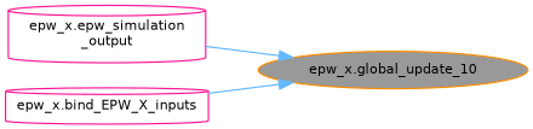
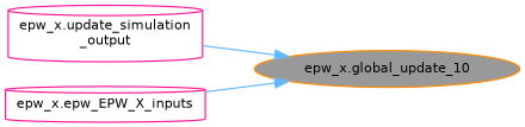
  digraph {
    rankdir=RL
    node [color=deeppink fillcolor=white fontname=Helvetica fontsize=10 shape=cylinder style=filled]
    edge [color=steelblue1 dir=back fontname=Helvetica fontsize=10 labelfontname=Helvetica labelfontsize=10 style=solid]
    n1 [color=darkorange fillcolor=grey60 fontcolor=black height=0.2 label="epw_x.global_update_10" shape=ellipse width=0.4]
-   n2 [height=0.2 label="epw_x.epw_simulation\l_output" width=0.4]
-   n3 [height=0.2 label="epw_x.bind_EPW_X_inputs" width=0.4]
+   n2 [height=0.2 label="epw_x.update_simulation\l_output" width=0.4]
+   n3 [height=0.2 label="epw_x.epw_EPW_X_inputs" width=0.4]
    n1 -> n2
    n1 -> n3
  }
